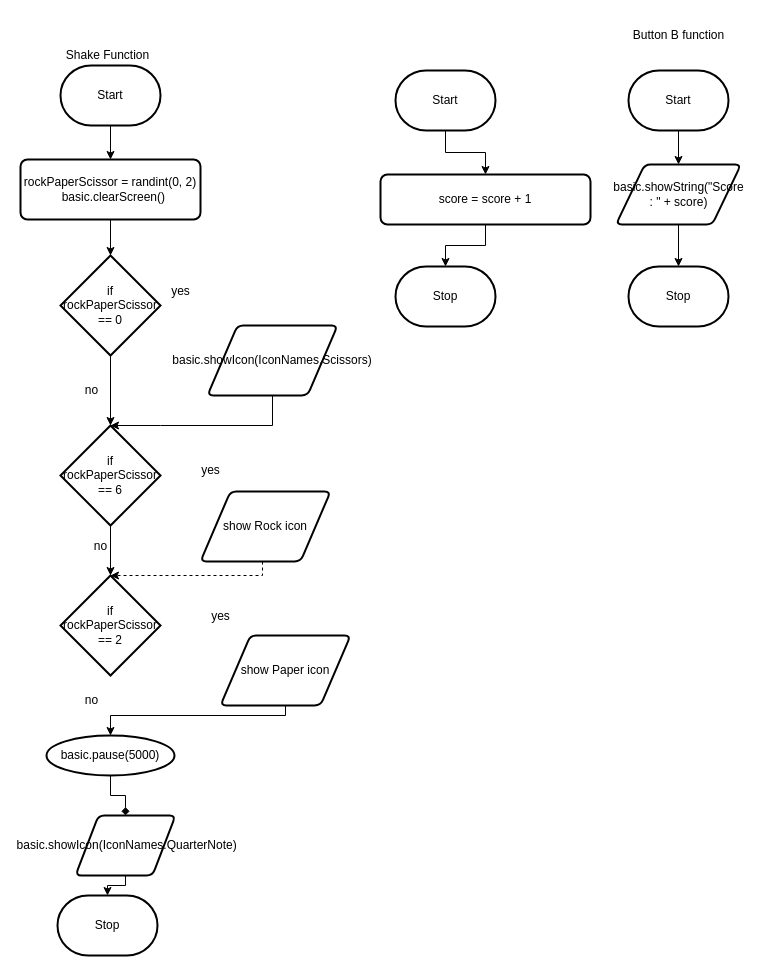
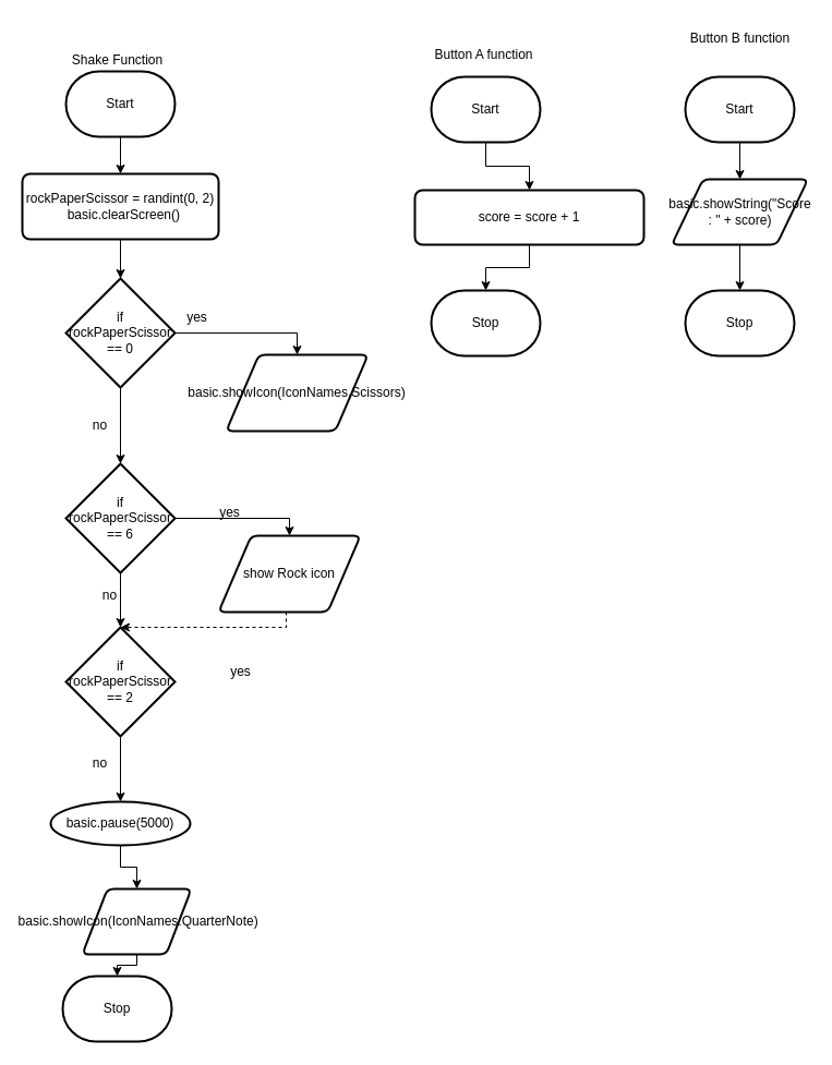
  <mxCell id="0" />
  <mxCell id="1" parent="0" />
  <mxCell id="2" value="" style="edgeStyle=orthogonalEdgeStyle;rounded=0;html=1;" parent="1" source="3" target="26" edge="1"><mxGeometry relative="1" as="geometry" /></mxCell>
  <mxCell id="3" value="Start" style="strokeWidth=2;html=1;shape=mxgraph.flowchart.terminator;whiteSpace=wrap;" parent="1" vertex="1"><mxGeometry x="60" y="65" width="100" height="60" as="geometry" /></mxCell>
  <mxCell id="4" value="Stop" style="strokeWidth=2;html=1;shape=mxgraph.flowchart.terminator;whiteSpace=wrap;" parent="1" vertex="1"><mxGeometry x="395" y="266" width="100" height="60" as="geometry" /></mxCell>
  <mxCell id="5" value="Shake Function" style="text;html=1;align=center;verticalAlign=middle;resizable=0;points=[];autosize=1;strokeColor=none;fillColor=none;" parent="1" vertex="1"><mxGeometry x="52" y="40" width="110" height="30" as="geometry" /></mxCell>
  <mxCell id="6" value="" style="edgeStyle=orthogonalEdgeStyle;html=1;rounded=0;" parent="1" source="7" target="13" edge="1"><mxGeometry relative="1" as="geometry" /></mxCell>
  <mxCell id="7" value="Start" style="strokeWidth=2;html=1;shape=mxgraph.flowchart.terminator;whiteSpace=wrap;" parent="1" vertex="1"><mxGeometry x="395" y="70" width="100" height="60" as="geometry" /></mxCell>
  <mxCell id="8" value="" style="edgeStyle=orthogonalEdgeStyle;rounded=0;html=1;" parent="1" source="9" target="15" edge="1"><mxGeometry relative="1" as="geometry" /></mxCell>
  <mxCell id="9" value="Start" style="strokeWidth=2;html=1;shape=mxgraph.flowchart.terminator;whiteSpace=wrap;" parent="1" vertex="1"><mxGeometry x="628" y="70" width="100" height="60" as="geometry" /></mxCell>
+ <mxCell id="10" value="Button A function" style="text;html=1;align=center;verticalAlign=middle;resizable=0;points=[];autosize=1;strokeColor=none;fillColor=none;" parent="1" vertex="1"><mxGeometry x="388" y="35" width="110" height="30" as="geometry" /></mxCell>
  <mxCell id="11" value="Button B function" style="text;html=1;align=center;verticalAlign=middle;resizable=0;points=[];autosize=1;strokeColor=none;fillColor=none;" parent="1" vertex="1"><mxGeometry x="623" y="20" width="110" height="30" as="geometry" /></mxCell>
  <mxCell id="12" value="" style="edgeStyle=orthogonalEdgeStyle;rounded=0;html=1;" parent="1" source="13" target="4" edge="1"><mxGeometry relative="1" as="geometry" /></mxCell>
  <mxCell id="13" value="score = score + 1" style="rounded=1;whiteSpace=wrap;html=1;absoluteArcSize=1;arcSize=14;strokeWidth=2;" parent="1" vertex="1"><mxGeometry x="380" y="174" width="210" height="50" as="geometry" /></mxCell>
  <mxCell id="14" value="" style="edgeStyle=orthogonalEdgeStyle;rounded=0;html=1;" parent="1" source="15" target="16" edge="1"><mxGeometry relative="1" as="geometry" /></mxCell>
  <mxCell id="15" value="basic.showString(&quot;Score : &quot; + score)" style="shape=parallelogram;html=1;strokeWidth=2;perimeter=parallelogramPerimeter;whiteSpace=wrap;rounded=1;arcSize=12;size=0.23;" parent="1" vertex="1"><mxGeometry x="615.5" y="164" width="125" height="60" as="geometry" /></mxCell>
  <mxCell id="16" value="Stop" style="strokeWidth=2;html=1;shape=mxgraph.flowchart.terminator;whiteSpace=wrap;" parent="1" vertex="1"><mxGeometry x="628" y="266" width="100" height="60" as="geometry" /></mxCell>
+ <mxCell id="17" style="edgeStyle=orthogonalEdgeStyle;rounded=0;html=1;entryX=0.5;entryY=0;entryDx=0;entryDy=0;" parent="1" source="19" target="28" edge="1"><mxGeometry relative="1" as="geometry" /></mxCell>
  <mxCell id="18" value="" style="edgeStyle=orthogonalEdgeStyle;rounded=0;html=1;" parent="1" source="19" target="22" edge="1"><mxGeometry relative="1" as="geometry" /></mxCell>
  <mxCell id="19" value="if rockPaperScissor == 0" style="strokeWidth=2;html=1;shape=mxgraph.flowchart.decision;whiteSpace=wrap;" parent="1" vertex="1"><mxGeometry x="60" y="255" width="100" height="100" as="geometry" /></mxCell>
+ <mxCell id="20" style="edgeStyle=orthogonalEdgeStyle;rounded=0;html=1;entryX=0.5;entryY=0;entryDx=0;entryDy=0;" parent="1" source="22" target="32" edge="1"><mxGeometry relative="1" as="geometry" /></mxCell>
  <mxCell id="21" value="" style="edgeStyle=orthogonalEdgeStyle;rounded=0;html=1;" parent="1" source="22" target="24" edge="1"><mxGeometry relative="1" as="geometry" /></mxCell>
  <mxCell id="22" value="if rockPaperScissor == 6" style="strokeWidth=2;html=1;shape=mxgraph.flowchart.decision;whiteSpace=wrap;" parent="1" vertex="1"><mxGeometry x="60" y="425" width="100" height="100" as="geometry" /></mxCell>
+ <mxCell id="23" value="" style="edgeStyle=none;html=1;fontFamily=Helvetica;fontSize=12;fontColor=default;" edge="1" parent="1" source="24" target="42"><mxGeometry relative="1" as="geometry" /></mxCell>
  <mxCell id="24" value="if rockPaperScissor == 2" style="strokeWidth=2;html=1;shape=mxgraph.flowchart.decision;whiteSpace=wrap;" parent="1" vertex="1"><mxGeometry x="60" y="575" width="100" height="100" as="geometry" /></mxCell>
  <mxCell id="25" value="" style="edgeStyle=orthogonalEdgeStyle;rounded=0;html=1;" parent="1" source="26" target="19" edge="1"><mxGeometry relative="1" as="geometry" /></mxCell>
  <mxCell id="26" value="&lt;div&gt;rockPaperScissor = randint(0, 2)&lt;/div&gt;&lt;div&gt;&amp;nbsp; basic.clearScreen()&lt;/div&gt;" style="rounded=1;whiteSpace=wrap;html=1;absoluteArcSize=1;arcSize=14;strokeWidth=2;" parent="1" vertex="1"><mxGeometry x="20" y="159" width="180" height="60" as="geometry" /></mxCell>
- <mxCell id="27" style="edgeStyle=orthogonalEdgeStyle;rounded=0;html=1;entryX=0.5;entryY=0;entryDx=0;entryDy=0;entryPerimeter=0;" parent="1" source="28" target="22" edge="1"><mxGeometry relative="1" as="geometry"><Array as="points"><mxPoint x="160" y="425" /><mxPoint x="160" y="425" /></Array></mxGeometry></mxCell>
  <mxCell id="28" value="basic.showIcon(IconNames.Scissors)" style="shape=parallelogram;html=1;strokeWidth=2;perimeter=parallelogramPerimeter;whiteSpace=wrap;rounded=1;arcSize=12;size=0.23;" parent="1" vertex="1"><mxGeometry x="207" y="325" width="130" height="70" as="geometry" /></mxCell>
  <mxCell id="29" value="yes" style="text;html=1;align=center;verticalAlign=middle;resizable=0;points=[];autosize=1;strokeColor=none;fillColor=none;" parent="1" vertex="1"><mxGeometry x="160" y="276" width="40" height="30" as="geometry" /></mxCell>
  <mxCell id="30" value="no" style="text;html=1;align=center;verticalAlign=middle;resizable=0;points=[];autosize=1;strokeColor=none;fillColor=none;" parent="1" vertex="1"><mxGeometry x="71" y="375" width="40" height="30" as="geometry" /></mxCell>
  <mxCell id="31" style="edgeStyle=orthogonalEdgeStyle;rounded=0;html=1;entryX=0.5;entryY=0;entryDx=0;entryDy=0;entryPerimeter=0;dashed=1;" parent="1" source="32" target="24" edge="1"><mxGeometry relative="1" as="geometry"><Array as="points"><mxPoint x="262" y="575" /></Array></mxGeometry></mxCell>
  <mxCell id="32" value="show Rock icon" style="shape=parallelogram;html=1;strokeWidth=2;perimeter=parallelogramPerimeter;whiteSpace=wrap;rounded=1;arcSize=12;size=0.23;" parent="1" vertex="1"><mxGeometry x="200" y="491" width="130" height="70" as="geometry" /></mxCell>
- <mxCell id="33" style="edgeStyle=orthogonalEdgeStyle;html=1;entryX=0.5;entryY=0;entryDx=0;entryDy=0;fontFamily=Helvetica;fontSize=12;fontColor=default;rounded=0;" edge="1" parent="1" source="34" target="42"><mxGeometry relative="1" as="geometry"><Array as="points"><mxPoint x="110" y="715" /></Array></mxGeometry></mxCell>
- <mxCell id="34" value="show Paper icon" style="shape=parallelogram;html=1;strokeWidth=2;perimeter=parallelogramPerimeter;whiteSpace=wrap;rounded=1;arcSize=12;size=0.23;" parent="1" vertex="1"><mxGeometry x="220" y="635" width="130" height="70" as="geometry" /></mxCell>
  <mxCell id="35" value="" style="edgeStyle=orthogonalEdgeStyle;rounded=0;html=1;fontFamily=Helvetica;fontSize=12;fontColor=default;" edge="1" parent="1" source="36" target="43"><mxGeometry relative="1" as="geometry" /></mxCell>
  <mxCell id="36" value="&lt;div&gt;&lt;span style=&quot;background-color: initial;&quot;&gt;&amp;nbsp;basic.showIcon(IconNames.QuarterNote)&lt;/span&gt;&lt;br&gt;&lt;/div&gt;" style="shape=parallelogram;html=1;strokeWidth=2;perimeter=parallelogramPerimeter;whiteSpace=wrap;rounded=1;arcSize=12;size=0.23;" parent="1" vertex="1"><mxGeometry x="75" y="815" width="100" height="60" as="geometry" /></mxCell>
  <mxCell id="37" value="yes" style="text;html=1;align=center;verticalAlign=middle;resizable=0;points=[];autosize=1;strokeColor=none;fillColor=none;" parent="1" vertex="1"><mxGeometry x="190" y="455" width="40" height="30" as="geometry" /></mxCell>
  <mxCell id="38" value="yes" style="text;html=1;align=center;verticalAlign=middle;resizable=0;points=[];autosize=1;strokeColor=none;fillColor=none;" parent="1" vertex="1"><mxGeometry x="200" y="601" width="40" height="30" as="geometry" /></mxCell>
  <mxCell id="39" value="no" style="text;html=1;align=center;verticalAlign=middle;resizable=0;points=[];autosize=1;strokeColor=none;fillColor=none;" parent="1" vertex="1"><mxGeometry x="80" y="531" width="40" height="30" as="geometry" /></mxCell>
  <mxCell id="40" value="no" style="text;html=1;align=center;verticalAlign=middle;resizable=0;points=[];autosize=1;strokeColor=none;fillColor=none;" parent="1" vertex="1"><mxGeometry x="71" y="685" width="40" height="30" as="geometry" /></mxCell>
- <mxCell id="41" value="" style="edgeStyle=orthogonalEdgeStyle;rounded=0;html=1;fontFamily=Helvetica;fontSize=12;fontColor=default;endArrow=diamond;" edge="1" parent="1" source="42" target="36"><mxGeometry relative="1" as="geometry" /></mxCell>
+ <mxCell id="41" value="" style="edgeStyle=orthogonalEdgeStyle;rounded=0;html=1;fontFamily=Helvetica;fontSize=12;fontColor=default;" edge="1" parent="1" source="42" target="36"><mxGeometry relative="1" as="geometry" /></mxCell>
  <mxCell id="42" value="basic.pause(5000)" style="ellipse;whiteSpace=wrap;html=1;absoluteArcSize=1;arcSize=14;strokeWidth=2;" parent="1" vertex="1"><mxGeometry x="46" y="735" width="128" height="40" as="geometry" /></mxCell>
  <mxCell id="43" value="Stop" style="strokeWidth=2;html=1;shape=mxgraph.flowchart.terminator;whiteSpace=wrap;" parent="1" vertex="1"><mxGeometry x="57" y="895" width="100" height="60" as="geometry" /></mxCell>
